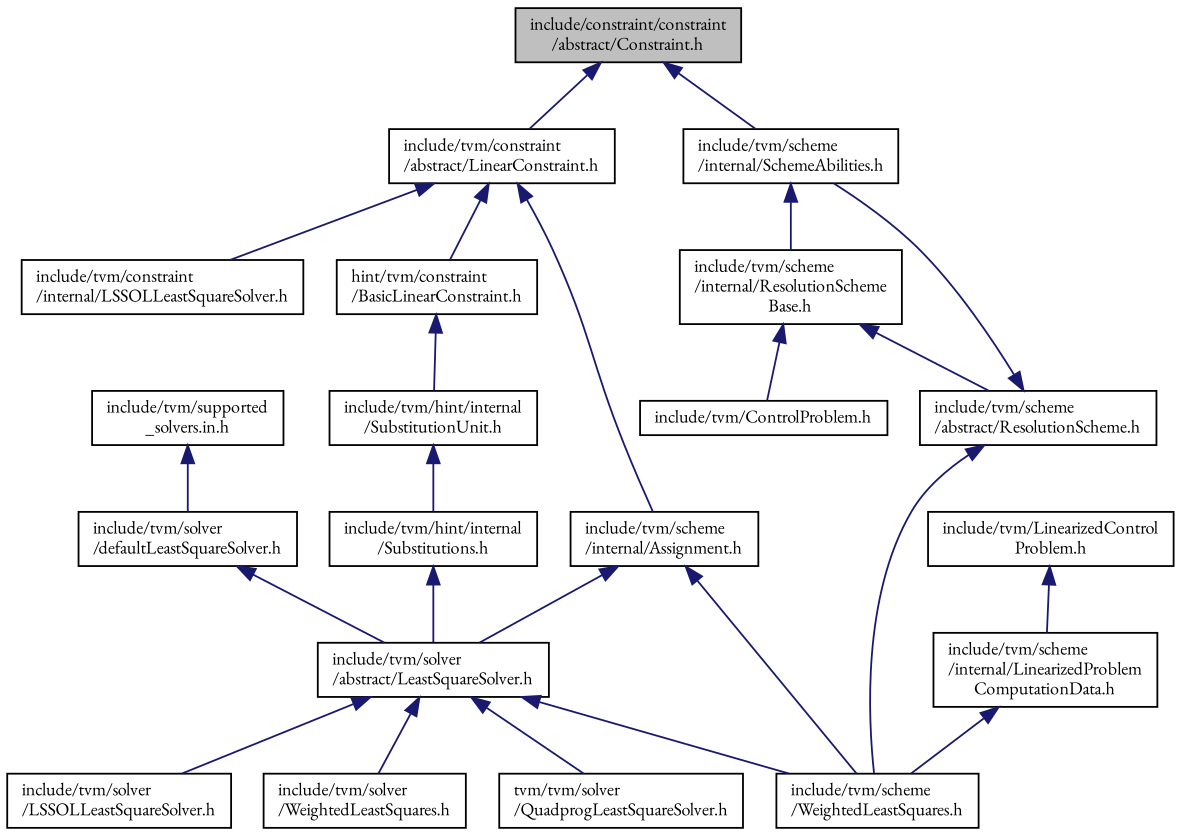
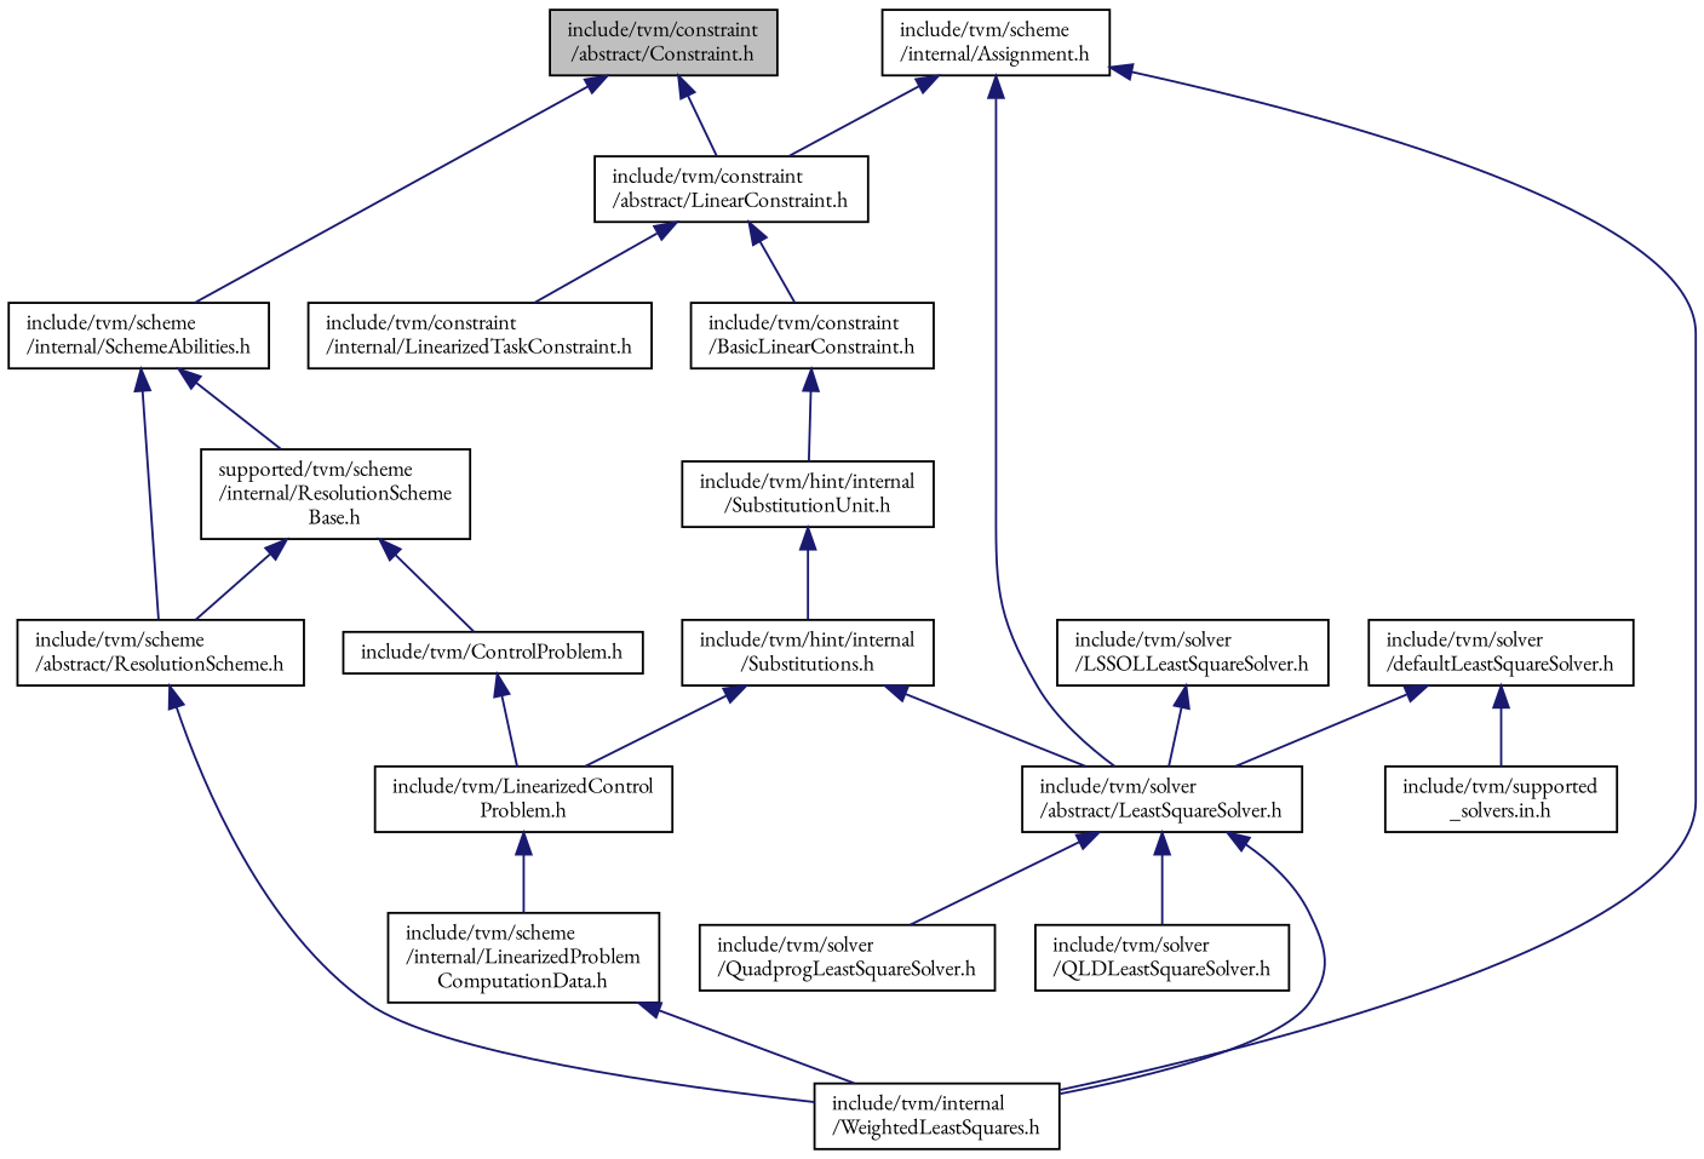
  digraph {
    fontname="EB Garamond"
    node [color=black fillcolor=white fontname="EB Garamond" fontsize=10 shape=record style=filled]
    edge [color=midnightblue dir=back fontname="EB Garamond" fontsize=10 labelfontname=Helvetica labelfontsize=10 style=solid]
-   n1 [fillcolor=grey75 fontcolor=black height=0.2 label="include/constraint/constraint\l/abstract/Constraint.h" width=0.4]
+   n1 [fillcolor=grey75 fontcolor=black height=0.2 label="include/tvm/constraint\l/abstract/Constraint.h" width=0.4]
    n2 [height=0.2 label="include/tvm/constraint\l/abstract/LinearConstraint.h" width=0.4]
    n3 [height=0.2 label="include/tvm/scheme\l/internal/SchemeAbilities.h" width=0.4]
-   n4 [height=0.2 label="hint/tvm/constraint\l/BasicLinearConstraint.h" width=0.4]
+   n4 [height=0.2 label="include/tvm/constraint\l/BasicLinearConstraint.h" width=0.4]
    n5 [height=0.2 label="include/tvm/scheme\l/internal/Assignment.h" width=0.4]
-   n6 [height=0.2 label="include/tvm/constraint\l/internal/LSSOLLeastSquareSolver.h" width=0.4]
-   n7 [height=0.2 label="include/tvm/scheme\l/internal/ResolutionScheme\lBase.h" width=0.4]
+   n6 [height=0.2 label="include/tvm/constraint\l/internal/LinearizedTaskConstraint.h" width=0.4]
+   n7 [height=0.2 label="supported/tvm/scheme\l/internal/ResolutionScheme\lBase.h" width=0.4]
    n8 [height=0.2 label="include/tvm/scheme\l/abstract/ResolutionScheme.h" width=0.4]
    n9 [height=0.2 label="include/tvm/hint/internal\l/SubstitutionUnit.h" width=0.4]
    n10 [height=0.2 label="include/tvm/solver\l/abstract/LeastSquareSolver.h" width=0.4]
-   n11 [height=0.2 label="include/tvm/scheme\l/WeightedLeastSquares.h" width=0.4]
+   n11 [height=0.2 label="include/tvm/internal\l/WeightedLeastSquares.h" width=0.4]
    n12 [height=0.2 label="include/tvm/hint/internal\l/Substitutions.h" width=0.4]
    n13 [height=0.2 label="include/tvm/LinearizedControl\lProblem.h" width=0.4]
    n14 [height=0.2 label="include/tvm/scheme\l/internal/LinearizedProblem\lComputationData.h" width=0.4]
    n15 [height=0.2 label="include/tvm/solver\l/LSSOLLeastSquareSolver.h" width=0.4]
-   n16 [height=0.2 label="include/tvm/solver\l/WeightedLeastSquares.h" width=0.4]
-   n17 [height=0.2 label="tvm/tvm/solver\l/QuadprogLeastSquareSolver.h" width=0.4]
+   n16 [height=0.2 label="include/tvm/solver\l/QLDLeastSquareSolver.h" width=0.4]
+   n17 [height=0.2 label="include/tvm/solver\l/QuadprogLeastSquareSolver.h" width=0.4]
    n18 [height=0.2 label="include/tvm/solver\l/defaultLeastSquareSolver.h" width=0.4]
    n19 [height=0.2 label="include/tvm/supported\l_solvers.in.h" width=0.4]
    n20 [height=0.2 label="include/tvm/ControlProblem.h" width=0.4]
    n1 -> n2
    n1 -> n3
    n2 -> n4
-   n2 -> n5
+   n5 -> n2
    n2 -> n6
    n3 -> n7
-   n8 -> n3
+   n3 -> n8
    n4 -> n9
    n5 -> n10
    n5 -> n11
    n7 -> n8
    n7 -> n20
    n8 -> n11
    n9 -> n12
    n10 -> n11
-   n10 -> n15
+   n15 -> n10
    n10 -> n16
    n10 -> n17
    n12 -> n10
+   n12 -> n13
    n13 -> n14
    n14 -> n11
    n18 -> n10
-   n19 -> n18
+   n18 -> n19
+   n20 -> n13
  }
